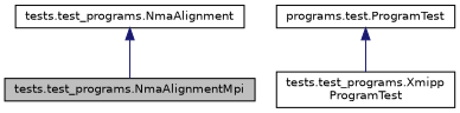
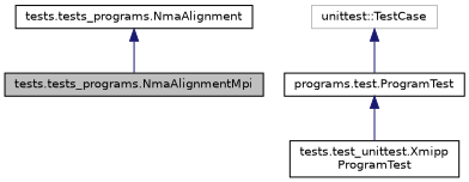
  digraph {
    node [color=black fillcolor=white fontname=Helvetica fontsize=10 shape=record style=filled]
    edge [color=midnightblue dir=back fontname=Helvetica fontsize=10 labelfontname=Helvetica labelfontsize=10 style=solid]
-   n1 [fillcolor=grey75 fontcolor=black height=0.2 label="tests.test_programs.NmaAlignmentMpi" width=0.4]
-   n2 [height=0.2 label="tests.test_programs.NmaAlignment" width=0.4]
-   n3 [height=0.2 label="tests.test_programs.Xmipp\lProgramTest" width=0.4]
+   n1 [fillcolor=grey75 fontcolor=black height=0.2 label="tests.tests_programs.NmaAlignmentMpi" width=0.4]
+   n2 [height=0.2 label="tests.tests_programs.NmaAlignment" width=0.4]
+   n3 [height=0.2 label="tests.test_unittest.Xmipp\lProgramTest" width=0.4]
    n4 [height=0.2 label="programs.test.ProgramTest" width=0.4]
+   n5 [color=grey75 height=0.2 label="unittest::TestCase" width=0.4]
    n2 -> n1
    n4 -> n3
+   n5 -> n4
  }
